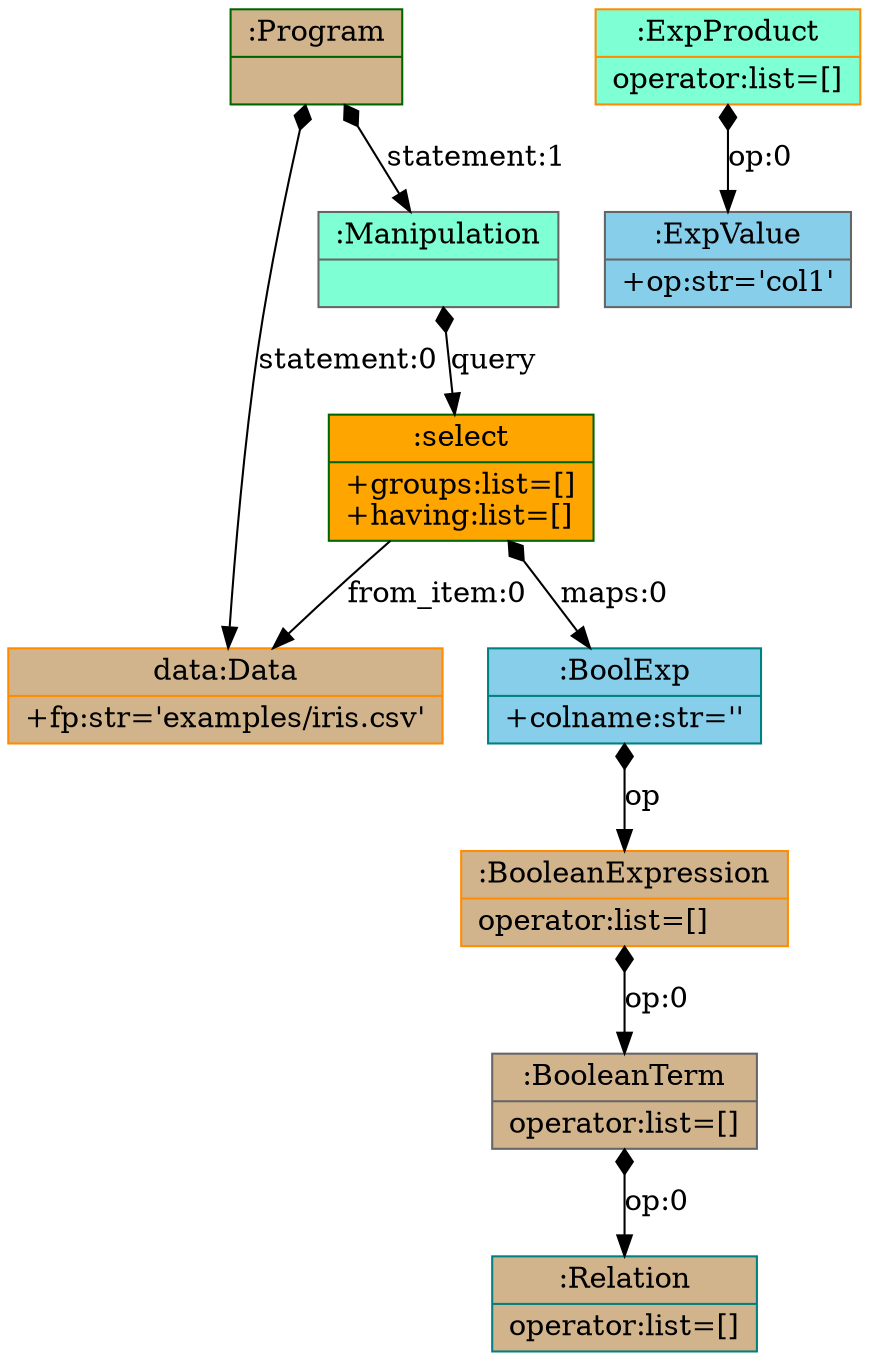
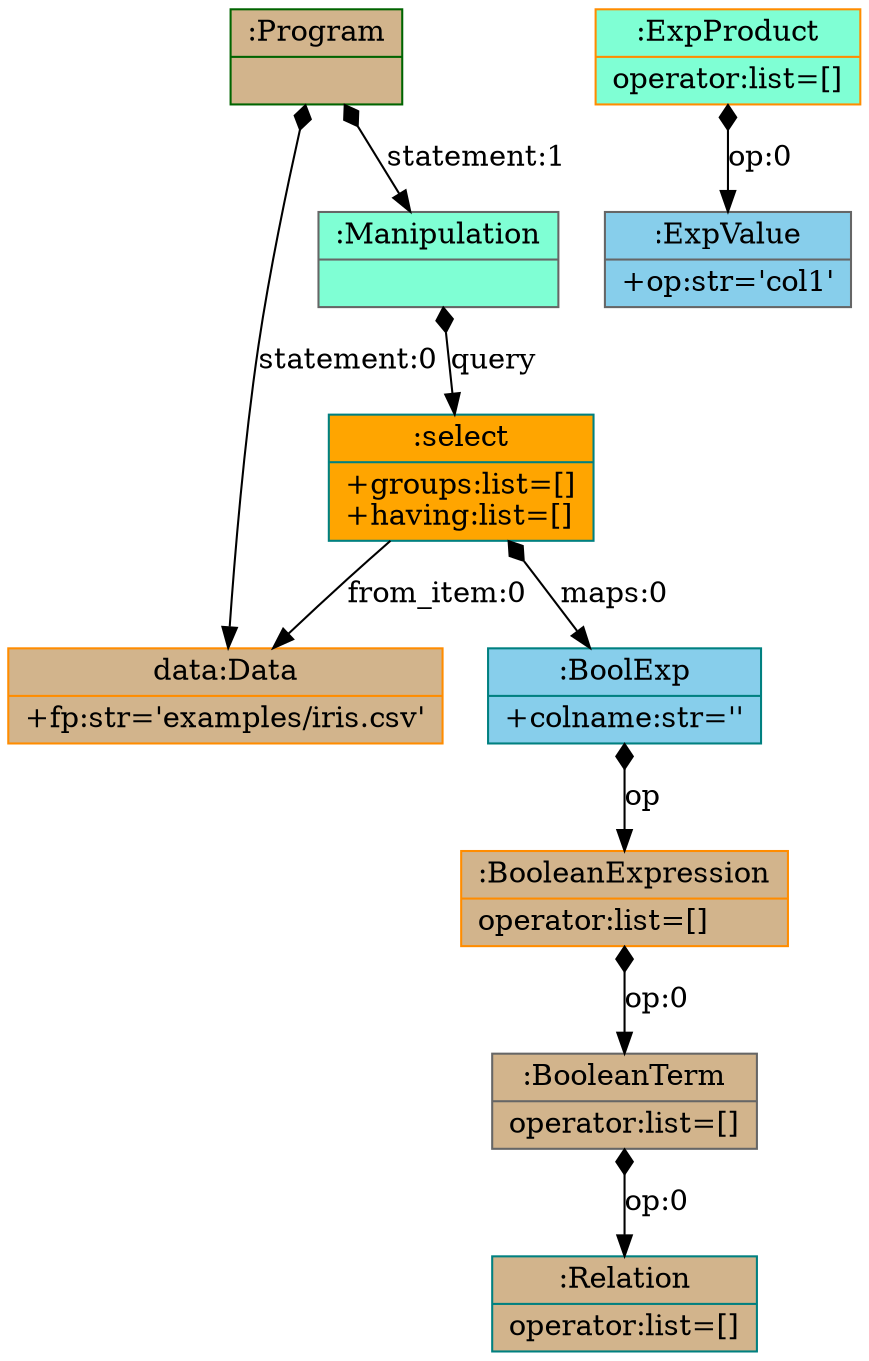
  digraph {
    fontname="Bitstream Vera Sans"
    fontsize=8
    nodesep=0.3
    node [color=darkorange fillcolor=tan shape=record style=filled]
    edge [arrowtail=diamond dir=both]
    n1 [color=darkgreen label="{:Program|}"]
    n2 [label="{data:Data|+fp:str='examples/iris.csv'\l}"]
    n3 [color=gray40 fillcolor=aquamarine label="{:Manipulation|}"]
-   n4 [color=darkgreen fillcolor=orange label="{:select|+groups:list=[]\l+having:list=[]\l}"]
+   n4 [color=teal fillcolor=orange label="{:select|+groups:list=[]\l+having:list=[]\l}"]
    n5 [color=teal fillcolor=skyblue label="{:BoolExp|+colname:str=''\l}"]
    n6 [label="{:BooleanExpression|operator:list=[]\l}"]
    n7 [color=gray40 label="{:BooleanTerm|operator:list=[]\l}"]
    n8 [color=teal label="{:Relation|operator:list=[]\l}"]
    n9 [fillcolor=aquamarine label="{:ExpProduct|operator:list=[]\l}"]
    n10 [color=gray40 fillcolor=skyblue label="{:ExpValue|+op:str='col1'\l}"]
    n1 -> n2 [label="statement:0"]
    n1 -> n3 [label="statement:1"]
    n3 -> n4 [label=query]
    n4 -> n2 [arrowtail=empty dir=black label="from_item:0"]
    n4 -> n5 [label="maps:0"]
    n5 -> n6 [label=op]
    n6 -> n7 [label="op:0"]
    n7 -> n8 [label="op:0"]
    n9 -> n10 [label="op:0"]
  }
